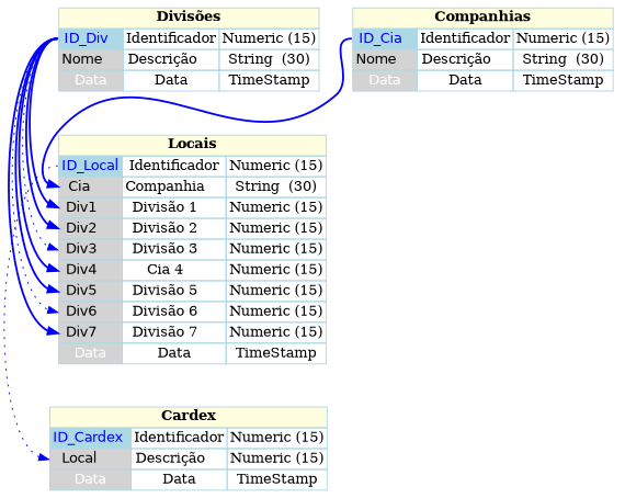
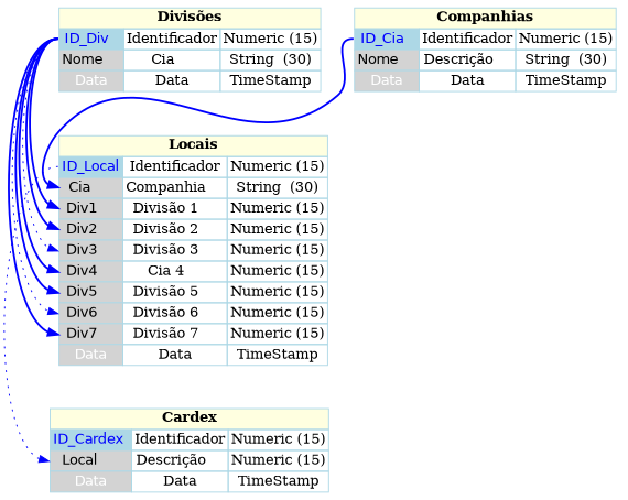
  digraph {
    node [shape=none]
    edge [color=blue headport=col02 style=bold tailport=col01]
    n1 [label=<      <table border='0' cellborder='1' color='lightblue' cellspacing='0'>        <tr><td colspan="3" bgcolor="lightyellow"><b>Locais</b></td></tr>        <tr><td port='col01' bgcolor="lightblue"><font face="helvetica" color="blue" >ID_Local</font></td><td>Identificador</td><td>Numeric (15)</td></tr>        <tr><td port='col02' bgcolor="lightgray"><font face="helvetica" color="black">Cia     </font></td><td>Companhia    </td><td>String  (30)</td></tr>        <tr><td port='col03' bgcolor="lightgray"><font face="helvetica" color="black">Div1    </font></td><td>Divisão 1    </td><td>Numeric (15)</td></tr>        <tr><td port='col04' bgcolor="lightgray"><font face="helvetica" color="black">Div2    </font></td><td>Divisão 2    </td><td>Numeric (15)</td></tr>        <tr><td port='col05' bgcolor="lightgray"><font face="helvetica" color="black">Div3    </font></td><td>Divisão 3    </td><td>Numeric (15)</td></tr>        <tr><td port='col06' bgcolor="lightgray"><font face="helvetica" color="black">Div4    </font></td><td>Cia 4    </td><td>Numeric (15)</td></tr>        <tr><td port='col07' bgcolor="lightgray"><font face="helvetica" color="black">Div5    </font></td><td>Divisão 5    </td><td>Numeric (15)</td></tr>        <tr><td port='col08' bgcolor="lightgray"><font face="helvetica" color="black">Div6    </font></td><td>Divisão 6    </td><td>Numeric (15)</td></tr>        <tr><td port='col09' bgcolor="lightgray"><font face="helvetica" color="black">Div7    </font></td><td>Divisão 7    </td><td>Numeric (15)</td></tr>        <tr><td bgcolor="lightgray"><font face="helvetica" color="white">Data</font></td><td>Data</td><td>TimeStamp</td></tr>      </table>   >]
    n2 [label=<      <table border='0' cellborder='1' color='lightblue' cellspacing='0'>        <tr><td colspan="3" bgcolor="lightyellow"><b>Cardex</b></td></tr>        <tr><td port='col01' bgcolor="lightblue"><font face="helvetica" color="blue" >ID_Cardex </font></td><td>Identificador</td><td>Numeric (15)</td></tr>        <tr><td port='col02' bgcolor="lightgray"><font face="helvetica" color="black">Local     </font></td><td>Descrição    </td><td>Numeric (15)</td></tr>        <tr><td bgcolor="lightgray"><font face="helvetica" color="white">Data</font></td><td>Data</td><td>TimeStamp</td></tr>      </table>   >]
-   n3 [label=<      <table border='0' cellborder='1' color='lightblue' cellspacing='0'>        <tr><td colspan="3" bgcolor="lightyellow"><b>Divisões</b></td></tr>        <tr><td port='col01' bgcolor="lightblue"><font face="helvetica" color="blue" >ID_Div  </font></td><td>Identificador</td><td>Numeric (15)</td></tr>        <tr><td port='col02' bgcolor="lightgray"><font face="helvetica" color="black">Nome    </font></td><td>Descrição    </td><td>String  (30)</td></tr>        <tr><td bgcolor="lightgray"><font face="helvetica" color="white">Data</font></td><td>Data</td><td>TimeStamp</td></tr>      </table>   >]
+   n3 [label=<      <table border='0' cellborder='1' color='lightblue' cellspacing='0'>        <tr><td colspan="3" bgcolor="lightyellow"><b>Divisões</b></td></tr>        <tr><td port='col01' bgcolor="lightblue"><font face="helvetica" color="blue" >ID_Div  </font></td><td>Identificador</td><td>Numeric (15)</td></tr>        <tr><td port='col02' bgcolor="lightgray"><font face="helvetica" color="black">Nome    </font></td><td>Cia    </td><td>String  (30)</td></tr>        <tr><td bgcolor="lightgray"><font face="helvetica" color="white">Data</font></td><td>Data</td><td>TimeStamp</td></tr>      </table>   >]
    n4 [label=<      <table border='0' cellborder='1' color='lightblue' cellspacing='0'>        <tr><td colspan="3" bgcolor="lightyellow"><b>Companhias</b></td></tr>        <tr><td port='col01' bgcolor="lightblue"><font face="helvetica" color="blue" >ID_Cia  </font></td><td>Identificador</td><td>Numeric (15)</td></tr>        <tr><td port='col02' bgcolor="lightgray"><font face="helvetica" color="black">Nome    </font></td><td>Descrição    </td><td>String  (30)</td></tr>        <tr><td bgcolor="lightgray"><font face="helvetica" color="white">Data</font></td><td>Data</td><td>TimeStamp</td></tr>      </table>   >]
    n1 -> n2 [style=dotted]
    n3 -> n1 [headport=col03]
    n3 -> n1 [headport=col04]
    n3 -> n1 [headport=col05 style=dotted]
    n3 -> n1 [headport=col06]
    n3 -> n1 [headport=col07]
    n3 -> n1 [headport=col08 style=dotted]
    n3 -> n1 [headport=col09]
    n4 -> n1
  }
